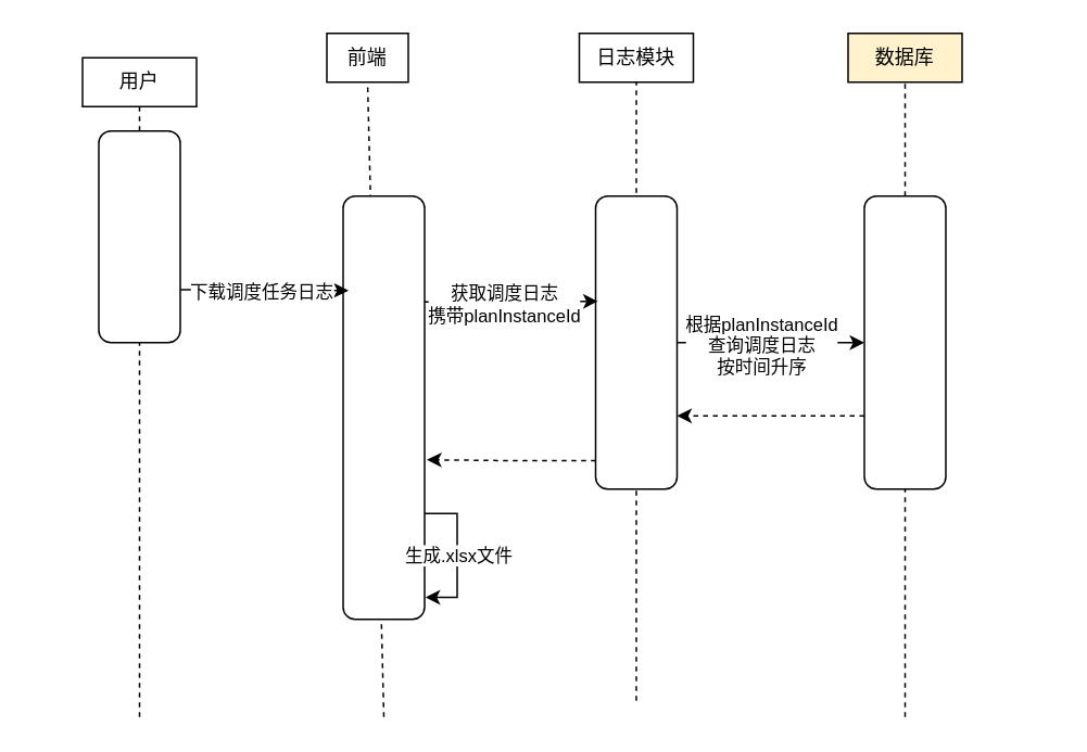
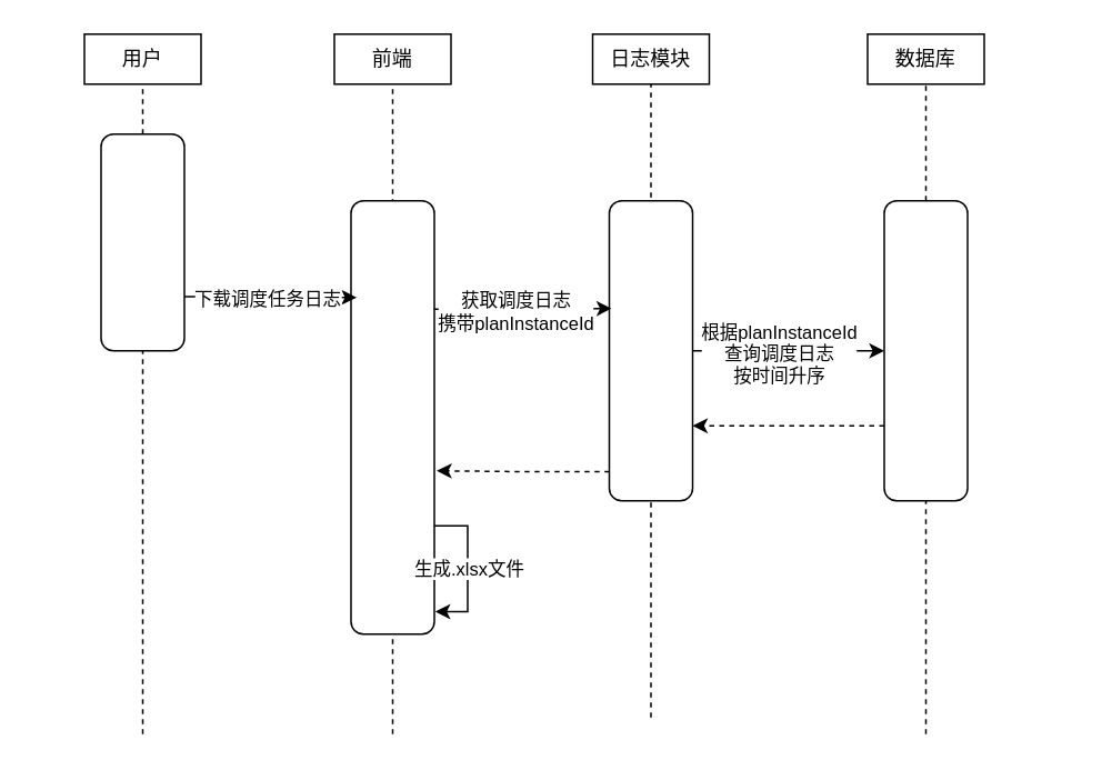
  <mxCell id="0" />
  <mxCell id="1" parent="0" />
- <mxCell id="2" value="用户" style="rounded=0;whiteSpace=wrap;html=1;" vertex="1" parent="1"><mxGeometry x="50" y="35" width="70" height="30" as="geometry" /></mxCell>
- <mxCell id="3" value="数据库" style="rounded=0;whiteSpace=wrap;html=1;fillColor=#fff2cc;" vertex="1" parent="1"><mxGeometry x="520" y="20" width="70" height="30" as="geometry" /></mxCell>
+ <mxCell id="2" value="用户" style="rounded=0;whiteSpace=wrap;html=1;" vertex="1" parent="1"><mxGeometry x="50" y="20" width="70" height="30" as="geometry" /></mxCell>
+ <mxCell id="3" value="数据库" style="rounded=0;whiteSpace=wrap;html=1;" vertex="1" parent="1"><mxGeometry x="520" y="20" width="70" height="30" as="geometry" /></mxCell>
  <mxCell id="4" value="日志模块" style="rounded=0;whiteSpace=wrap;html=1;" vertex="1" parent="1"><mxGeometry x="355" y="20" width="70" height="30" as="geometry" /></mxCell>
- <mxCell id="5" value="前端" style="rounded=0;whiteSpace=wrap;html=1;" vertex="1" parent="1"><mxGeometry x="200" y="20" width="50" height="30" as="geometry" /></mxCell>
+ <mxCell id="5" value="前端" style="rounded=0;whiteSpace=wrap;html=1;" vertex="1" parent="1"><mxGeometry x="200" y="20" width="70" height="30" as="geometry" /></mxCell>
  <mxCell id="6" value="" style="endArrow=none;dashed=1;html=1;rounded=0;entryX=0.5;entryY=1;entryDx=0;entryDy=0;" edge="1" parent="1" target="5"><mxGeometry width="50" height="50" relative="1" as="geometry"><mxPoint x="235" y="440" as="sourcePoint" /><mxPoint x="390" y="190" as="targetPoint" /></mxGeometry></mxCell>
  <mxCell id="7" value="" style="endArrow=none;dashed=1;html=1;rounded=0;entryX=0.5;entryY=1;entryDx=0;entryDy=0;" edge="1" parent="1" target="2"><mxGeometry width="50" height="50" relative="1" as="geometry"><mxPoint x="85" y="440" as="sourcePoint" /><mxPoint x="390" y="190" as="targetPoint" /></mxGeometry></mxCell>
  <mxCell id="8" value="" style="endArrow=none;dashed=1;html=1;rounded=0;entryX=0.5;entryY=1;entryDx=0;entryDy=0;" edge="1" parent="1" source="17" target="3"><mxGeometry width="50" height="50" relative="1" as="geometry"><mxPoint x="555" y="440" as="sourcePoint" /><mxPoint x="215" y="60" as="targetPoint" /></mxGeometry></mxCell>
  <mxCell id="9" value="" style="endArrow=none;dashed=1;html=1;rounded=0;entryX=0.5;entryY=1;entryDx=0;entryDy=0;" edge="1" parent="1" target="4"><mxGeometry width="50" height="50" relative="1" as="geometry"><mxPoint x="390" y="430" as="sourcePoint" /><mxPoint x="300" y="80" as="targetPoint" /></mxGeometry></mxCell>
  <mxCell id="10" value="" style="rounded=1;whiteSpace=wrap;html=1;rotation=90;" vertex="1" parent="1"><mxGeometry x="20" y="120" width="130" height="50" as="geometry" /></mxCell>
  <mxCell id="11" style="edgeStyle=orthogonalEdgeStyle;rounded=0;orthogonalLoop=1;jettySize=auto;html=1;exitX=0.5;exitY=0;exitDx=0;exitDy=0;entryX=0.5;entryY=1;entryDx=0;entryDy=0;" edge="1" parent="1" source="13" target="17"><mxGeometry relative="1" as="geometry" /></mxCell>
  <mxCell id="12" value="根据planInstanceId&lt;br&gt;查询调度日志&lt;br&gt;按时间升序" style="edgeLabel;html=1;align=center;verticalAlign=middle;resizable=0;points=[];" vertex="1" connectable="0" parent="11"><mxGeometry x="-0.119" y="-1" relative="1" as="geometry"><mxPoint as="offset" /></mxGeometry></mxCell>
  <mxCell id="13" value="" style="rounded=1;whiteSpace=wrap;html=1;rotation=90;" vertex="1" parent="1"><mxGeometry x="300" y="185" width="180" height="50" as="geometry" /></mxCell>
  <mxCell id="14" value="" style="rounded=1;whiteSpace=wrap;html=1;rotation=90;" vertex="1" parent="1"><mxGeometry x="105" y="225" width="260" height="50" as="geometry" /></mxCell>
  <mxCell id="15" value="" style="endArrow=none;dashed=1;html=1;rounded=0;" edge="1" parent="1" target="17"><mxGeometry width="50" height="50" relative="1" as="geometry"><mxPoint x="555" y="440" as="sourcePoint" /><mxPoint x="555" y="50" as="targetPoint" /></mxGeometry></mxCell>
  <mxCell id="16" style="edgeStyle=orthogonalEdgeStyle;rounded=0;orthogonalLoop=1;jettySize=auto;html=1;exitX=0.75;exitY=1;exitDx=0;exitDy=0;entryX=0.75;entryY=0;entryDx=0;entryDy=0;dashed=1;" edge="1" parent="1" source="17" target="13"><mxGeometry relative="1" as="geometry" /></mxCell>
  <mxCell id="17" value="" style="rounded=1;whiteSpace=wrap;html=1;rotation=90;" vertex="1" parent="1"><mxGeometry x="465" y="185" width="180" height="50" as="geometry" /></mxCell>
  <mxCell id="18" style="edgeStyle=orthogonalEdgeStyle;rounded=0;orthogonalLoop=1;jettySize=auto;html=1;exitX=0.75;exitY=0;exitDx=0;exitDy=0;entryX=0.223;entryY=0.933;entryDx=0;entryDy=0;entryPerimeter=0;" edge="1" parent="1" source="10" target="14"><mxGeometry relative="1" as="geometry" /></mxCell>
  <mxCell id="19" value="下载调度任务日志" style="edgeLabel;html=1;align=center;verticalAlign=middle;resizable=0;points=[];" vertex="1" connectable="0" parent="18"><mxGeometry x="-0.027" y="-2" relative="1" as="geometry"><mxPoint x="-1" y="-1" as="offset" /></mxGeometry></mxCell>
  <mxCell id="20" style="edgeStyle=orthogonalEdgeStyle;rounded=0;orthogonalLoop=1;jettySize=auto;html=1;exitX=0.25;exitY=0;exitDx=0;exitDy=0;entryX=0.359;entryY=0.973;entryDx=0;entryDy=0;entryPerimeter=0;" edge="1" parent="1" source="14" target="13"><mxGeometry relative="1" as="geometry" /></mxCell>
  <mxCell id="21" value="获取调度日志&lt;br&gt;携带planInstanceId" style="edgeLabel;html=1;align=center;verticalAlign=middle;resizable=0;points=[];" vertex="1" connectable="0" parent="20"><mxGeometry x="-0.089" y="-1" relative="1" as="geometry"><mxPoint x="-1" as="offset" /></mxGeometry></mxCell>
  <mxCell id="22" style="edgeStyle=orthogonalEdgeStyle;rounded=0;orthogonalLoop=1;jettySize=auto;html=1;exitX=0.903;exitY=0.997;exitDx=0;exitDy=0;entryX=0.623;entryY=-0.028;entryDx=0;entryDy=0;entryPerimeter=0;exitPerimeter=0;dashed=1;" edge="1" parent="1" source="13" target="14"><mxGeometry relative="1" as="geometry" /></mxCell>
  <mxCell id="23" style="edgeStyle=orthogonalEdgeStyle;rounded=0;orthogonalLoop=1;jettySize=auto;html=1;exitX=0.75;exitY=0;exitDx=0;exitDy=0;entryX=0.948;entryY=-0.011;entryDx=0;entryDy=0;entryPerimeter=0;" edge="1" parent="1" source="14" target="14"><mxGeometry relative="1" as="geometry" /></mxCell>
  <mxCell id="24" value="生成.xlsx文件" style="edgeLabel;html=1;align=center;verticalAlign=middle;resizable=0;points=[];" vertex="1" connectable="0" parent="23"><mxGeometry x="-0.004" relative="1" as="geometry"><mxPoint as="offset" /></mxGeometry></mxCell>
